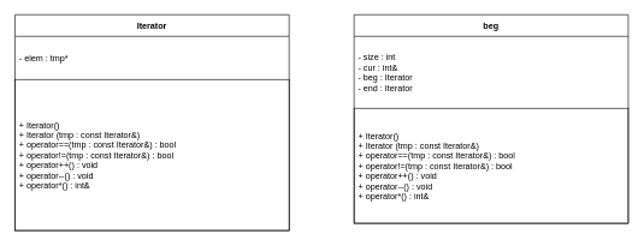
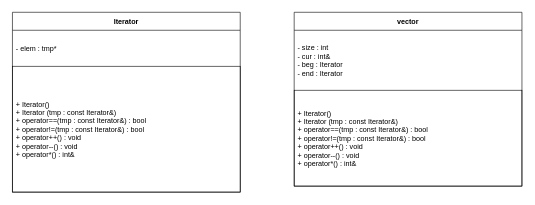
  <mxCell id="0" />
  <mxCell id="1" parent="0" />
  <mxCell id="2" value="Iterator" style="swimlane;fontStyle=1;childLayout=stackLayout;horizontal=1;startSize=30;horizontalStack=0;resizeParent=1;resizeParentMax=0;resizeLast=0;collapsible=1;marginBottom=0;swimlaneLine=1;" parent="1" vertex="1"><mxGeometry x="20" y="20" width="380" height="300" as="geometry" /></mxCell>
  <mxCell id="3" value="- elem : tmp*" style="text;strokeColor=none;fillColor=none;align=left;verticalAlign=middle;spacingLeft=4;spacingRight=4;overflow=hidden;points=[[0,0.5],[1,0.5]];portConstraint=eastwest;rotatable=0;" parent="2" vertex="1"><mxGeometry y="30" width="380" height="60" as="geometry" /></mxCell>
  <mxCell id="4" value="+ Iterator()&#10;+ Iterator (tmp : const Iterator&amp;)&#10;+ operator==(tmp : const Iterator&amp;) : bool&#10;+ operator!=(tmp : const Iterator&amp;) : bool&#10;+ operator++() : void&#10;+ operator--() : void&#10;+ operator*() : int&amp;" style="text;strokeColor=default;fillColor=none;align=left;verticalAlign=middle;spacingLeft=4;spacingRight=4;overflow=hidden;points=[[0,0.5],[1,0.5]];portConstraint=eastwest;rotatable=0;" parent="2" vertex="1"><mxGeometry y="90" width="380" height="210" as="geometry" /></mxCell>
- <mxCell id="5" value="beg" style="swimlane;fontStyle=1;childLayout=stackLayout;horizontal=1;startSize=30;horizontalStack=0;resizeParent=1;resizeParentMax=0;resizeLast=0;collapsible=1;marginBottom=0;swimlaneLine=1;" vertex="1" parent="1"><mxGeometry x="490" y="20" width="380" height="290" as="geometry" /></mxCell>
+ <mxCell id="5" value="vector" style="swimlane;fontStyle=1;childLayout=stackLayout;horizontal=1;startSize=30;horizontalStack=0;resizeParent=1;resizeParentMax=0;resizeLast=0;collapsible=1;marginBottom=0;swimlaneLine=1;" vertex="1" parent="1"><mxGeometry x="490" y="20" width="380" height="290" as="geometry" /></mxCell>
  <mxCell id="6" value="- size : int&#10;- cur : int&amp;&#10;- beg : Iterator&#10;- end : Iterator" style="text;strokeColor=none;fillColor=none;align=left;verticalAlign=middle;spacingLeft=4;spacingRight=4;overflow=hidden;points=[[0,0.5],[1,0.5]];portConstraint=eastwest;rotatable=0;" vertex="1" parent="5"><mxGeometry y="30" width="380" height="100" as="geometry" /></mxCell>
  <mxCell id="7" value="+ Iterator()&#10;+ Iterator (tmp : const Iterator&amp;)&#10;+ operator==(tmp : const Iterator&amp;) : bool&#10;+ operator!=(tmp : const Iterator&amp;) : bool&#10;+ operator++() : void&#10;+ operator--() : void&#10;+ operator*() : int&amp;" style="text;strokeColor=default;fillColor=none;align=left;verticalAlign=middle;spacingLeft=4;spacingRight=4;overflow=hidden;points=[[0,0.5],[1,0.5]];portConstraint=eastwest;rotatable=0;" vertex="1" parent="5"><mxGeometry y="130" width="380" height="160" as="geometry" /></mxCell>
